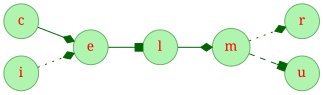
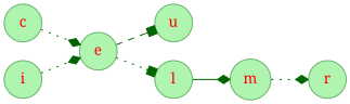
  digraph {
    fontname="Noto Serif"
    rankdir=LR
    node [color="#66B268" fillcolor="#AFF4AF" fontcolor=red fontname="Noto Serif" shape=circle style=filled]
    edge [arrowhead=diamond color=darkgreen fontname="Noto Serif" style=dotted]
    n1 [label=c]
    n2 [label=e]
    n3 [label=m]
    n4 [label=r]
    n5 [label=u]
    n6 [label=l]
    n7 [label=i]
-   n1 -> n2 [style=solid]
-   n2 -> n6 [arrowhead=box style=solid]
+   n1 -> n2
+   n2 -> n6 [arrowhead=box]
    n3 -> n4
-   n3 -> n5 [arrowhead=box style=dashed]
+   n2 -> n5 [arrowhead=box style=dashed]
    n6 -> n3 [style=solid]
    n7 -> n2
  }
